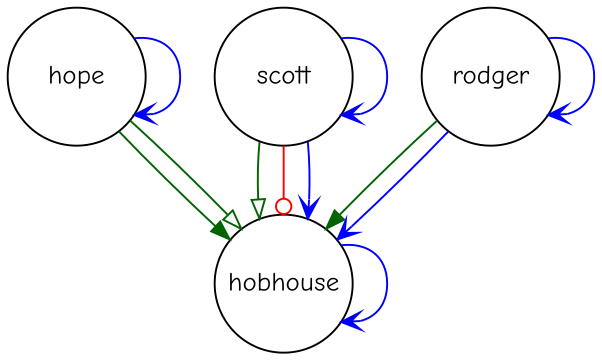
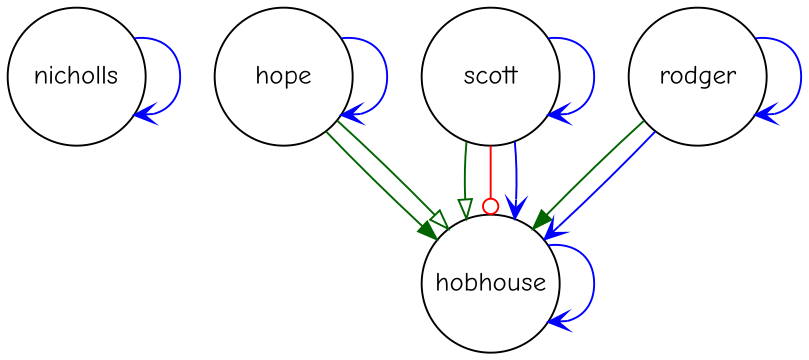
  digraph {
    fontname="Comic Neue"
    node [fillcolor=white fixedsize=true fontname="Comic Neue" shape=circle style=filled]
    edge [arrowhead=vee color=blue fontname="Comic Neue" penwidth=1]
+   nicholls [height=1 width=1]
    hobhouse [height=1 width=1]
    hope [height=1 width=1]
    scott [height=1 width=1]
    rodger [height=1 width=1]
+   nicholls -> nicholls
    hobhouse -> hobhouse
    hope -> hobhouse [arrowhead=normal color=darkgreen]
    hope -> hobhouse [arrowhead=onormal color=darkgreen]
    hope -> hope
    scott -> hobhouse [arrowhead=onormal color=darkgreen]
    scott -> hobhouse [arrowhead=odot color=red]
    scott -> hobhouse
    scott -> scott
    rodger -> hobhouse [arrowhead=normal color=darkgreen]
    rodger -> hobhouse
    rodger -> rodger
  }
